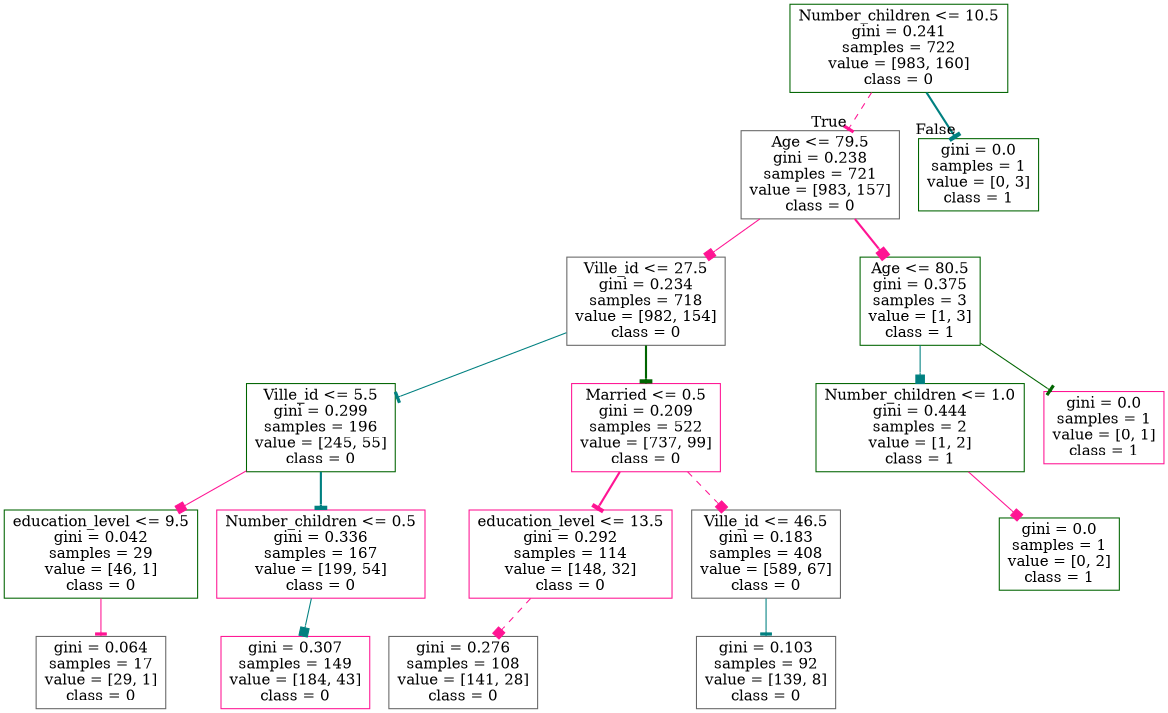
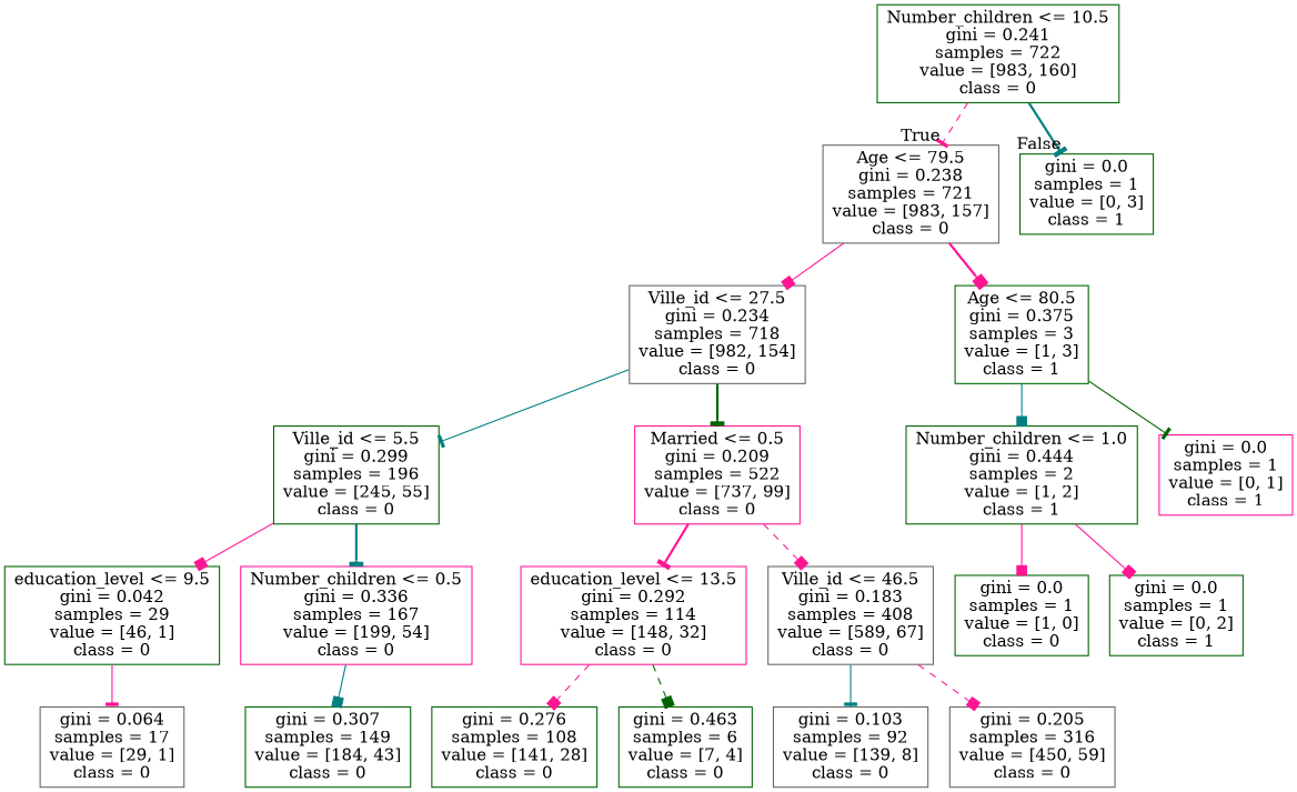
  digraph {
    node [color=darkgreen shape=box]
    edge [arrowhead=box color=deeppink style=solid]
    n1 [label="Number_children <= 10.5\ngini = 0.241\nsamples = 722\nvalue = [983, 160]\nclass = 0"]
    n2 [color=gray40 label="Age <= 79.5\ngini = 0.238\nsamples = 721\nvalue = [983, 157]\nclass = 0"]
    n3 [label="gini = 0.0\nsamples = 1\nvalue = [0, 3]\nclass = 1"]
    n4 [color=gray40 label="Ville_id <= 27.5\ngini = 0.234\nsamples = 718\nvalue = [982, 154]\nclass = 0"]
    n5 [label="Age <= 80.5\ngini = 0.375\nsamples = 3\nvalue = [1, 3]\nclass = 1"]
    n6 [label="Ville_id <= 5.5\ngini = 0.299\nsamples = 196\nvalue = [245, 55]\nclass = 0"]
    n7 [color=deeppink label="Married <= 0.5\ngini = 0.209\nsamples = 522\nvalue = [737, 99]\nclass = 0"]
    n8 [label="Number_children <= 1.0\ngini = 0.444\nsamples = 2\nvalue = [1, 2]\nclass = 1"]
    n9 [color=deeppink label="gini = 0.0\nsamples = 1\nvalue = [0, 1]\nclass = 1"]
    n10 [label="education_level <= 9.5\ngini = 0.042\nsamples = 29\nvalue = [46, 1]\nclass = 0"]
    n11 [color=deeppink label="Number_children <= 0.5\ngini = 0.336\nsamples = 167\nvalue = [199, 54]\nclass = 0"]
    n12 [color=deeppink label="education_level <= 13.5\ngini = 0.292\nsamples = 114\nvalue = [148, 32]\nclass = 0"]
    n13 [color=gray40 label="Ville_id <= 46.5\ngini = 0.183\nsamples = 408\nvalue = [589, 67]\nclass = 0"]
    n14 [color=gray40 label="gini = 0.064\nsamples = 17\nvalue = [29, 1]\nclass = 0"]
-   n15 [color=deeppink label="gini = 0.307\nsamples = 149\nvalue = [184, 43]\nclass = 0"]
-   n16 [color=gray40 label="gini = 0.276\nsamples = 108\nvalue = [141, 28]\nclass = 0"]
+   n15 [label="gini = 0.307\nsamples = 149\nvalue = [184, 43]\nclass = 0"]
+   n16 [label="gini = 0.276\nsamples = 108\nvalue = [141, 28]\nclass = 0"]
+   n17 [label="gini = 0.463\nsamples = 6\nvalue = [7, 4]\nclass = 0"]
    n18 [color=gray40 label="gini = 0.103\nsamples = 92\nvalue = [139, 8]\nclass = 0"]
+   n19 [color=gray40 label="gini = 0.205\nsamples = 316\nvalue = [450, 59]\nclass = 0"]
+   n20 [label="gini = 0.0\nsamples = 1\nvalue = [1, 0]\nclass = 0"]
    n21 [label="gini = 0.0\nsamples = 1\nvalue = [0, 2]\nclass = 1"]
    n1 -> n2 [arrowhead=tee headlabel=True labelangle=45 labeldistance=2.5 style=dashed]
    n1 -> n3 [arrowhead=tee color=teal headlabel=False labelangle=-45 labeldistance=2.5 style=bold]
    n2 -> n4
    n2 -> n5 [style=bold]
    n4 -> n6 [arrowhead=tee color=teal]
    n4 -> n7 [arrowhead=tee color=darkgreen style=bold]
    n5 -> n8 [color=teal]
    n5 -> n9 [arrowhead=tee color=darkgreen]
    n6 -> n10
    n6 -> n11 [arrowhead=tee color=teal style=bold]
    n7 -> n12 [arrowhead=tee style=bold]
    n7 -> n13 [style=dashed]
+   n8 -> n20
    n8 -> n21
    n10 -> n14 [arrowhead=tee]
    n11 -> n15 [color=teal]
    n12 -> n16 [style=dashed]
+   n12 -> n17 [color=darkgreen style=dashed]
    n13 -> n18 [arrowhead=tee color=teal]
+   n13 -> n19 [style=dashed]
  }
